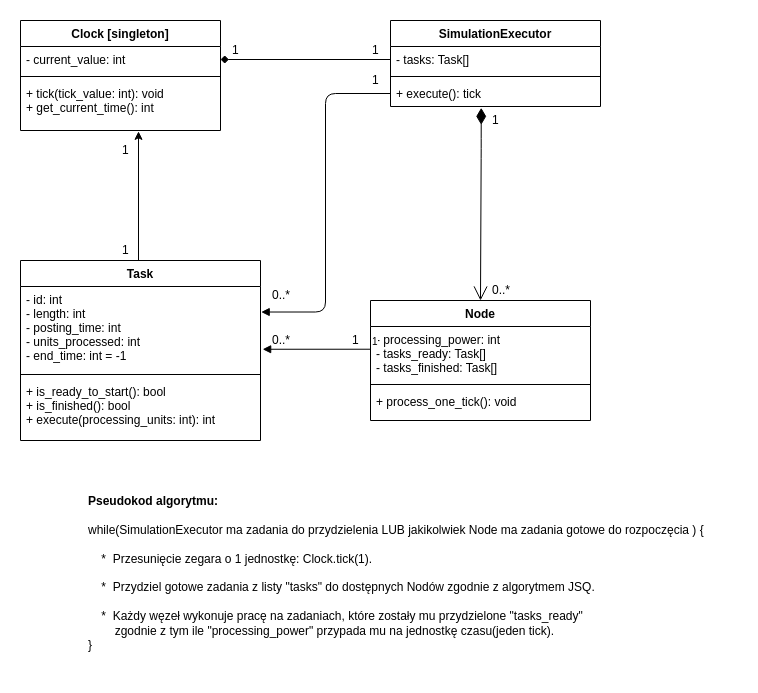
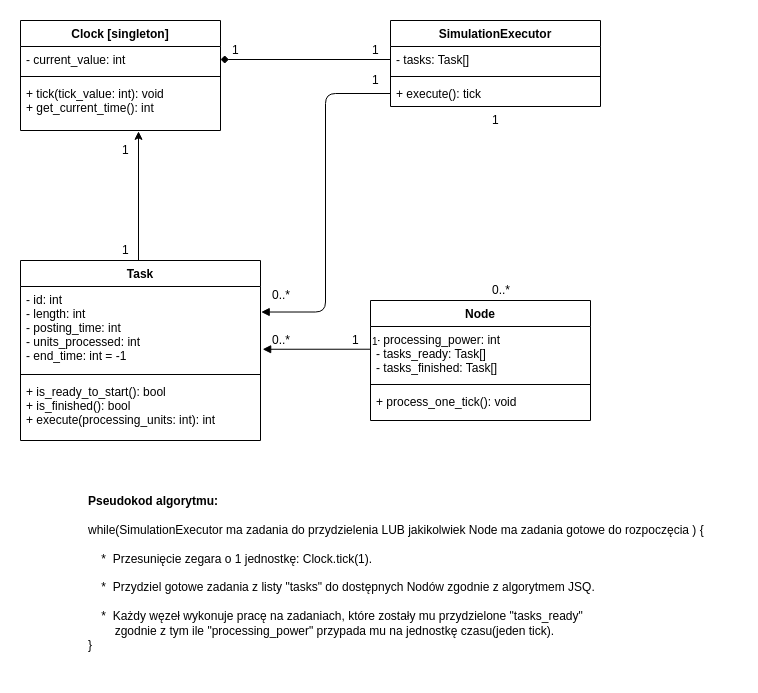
  <mxCell id="0" />
  <mxCell id="1" parent="0" />
  <mxCell id="2" value="Clock [singleton]&#10;" style="swimlane;fontStyle=1;align=center;verticalAlign=top;childLayout=stackLayout;horizontal=1;startSize=26;horizontalStack=0;resizeParent=1;resizeParentMax=0;resizeLast=0;collapsible=1;marginBottom=0;" parent="1" vertex="1"><mxGeometry x="20" y="20" width="200" height="110" as="geometry" /></mxCell>
  <mxCell id="3" value="- current_value: int&#10;" style="text;strokeColor=none;fillColor=none;align=left;verticalAlign=top;spacingLeft=4;spacingRight=4;overflow=hidden;rotatable=0;points=[[0,0.5],[1,0.5]];portConstraint=eastwest;" parent="2" vertex="1"><mxGeometry y="26" width="200" height="26" as="geometry" /></mxCell>
  <mxCell id="4" value="" style="line;strokeWidth=1;fillColor=none;align=left;verticalAlign=middle;spacingTop=-1;spacingLeft=3;spacingRight=3;rotatable=0;labelPosition=right;points=[];portConstraint=eastwest;" parent="2" vertex="1"><mxGeometry y="52" width="200" height="8" as="geometry" /></mxCell>
  <mxCell id="5" value="+ tick(tick_value: int): void&#10;+ get_current_time(): int&#10;&#10;" style="text;strokeColor=none;fillColor=none;align=left;verticalAlign=top;spacingLeft=4;spacingRight=4;overflow=hidden;rotatable=0;points=[[0,0.5],[1,0.5]];portConstraint=eastwest;" parent="2" vertex="1"><mxGeometry y="60" width="200" height="50" as="geometry" /></mxCell>
  <mxCell id="6" value="SimulationExecutor" style="swimlane;fontStyle=1;align=center;verticalAlign=top;childLayout=stackLayout;horizontal=1;startSize=26;horizontalStack=0;resizeParent=1;resizeParentMax=0;resizeLast=0;collapsible=1;marginBottom=0;" parent="1" vertex="1"><mxGeometry x="390" y="20" width="210" height="86" as="geometry" /></mxCell>
  <mxCell id="7" value="- tasks: Task[]" style="text;strokeColor=none;fillColor=none;align=left;verticalAlign=top;spacingLeft=4;spacingRight=4;overflow=hidden;rotatable=0;points=[[0,0.5],[1,0.5]];portConstraint=eastwest;" parent="6" vertex="1"><mxGeometry y="26" width="210" height="26" as="geometry" /></mxCell>
  <mxCell id="8" value="" style="line;strokeWidth=1;fillColor=none;align=left;verticalAlign=middle;spacingTop=-1;spacingLeft=3;spacingRight=3;rotatable=0;labelPosition=right;points=[];portConstraint=eastwest;" parent="6" vertex="1"><mxGeometry y="52" width="210" height="8" as="geometry" /></mxCell>
  <mxCell id="9" value="+ execute(): tick" style="text;strokeColor=none;fillColor=none;align=left;verticalAlign=top;spacingLeft=4;spacingRight=4;overflow=hidden;rotatable=0;points=[[0,0.5],[1,0.5]];portConstraint=eastwest;" parent="6" vertex="1"><mxGeometry y="60" width="210" height="26" as="geometry" /></mxCell>
  <mxCell id="10" value="Node" style="swimlane;fontStyle=1;align=center;verticalAlign=top;childLayout=stackLayout;horizontal=1;startSize=26;horizontalStack=0;resizeParent=1;resizeParentMax=0;resizeLast=0;collapsible=1;marginBottom=0;" parent="1" vertex="1"><mxGeometry x="370" y="300" width="220" height="120" as="geometry" /></mxCell>
  <mxCell id="11" value="- processing_power: int&#10;- tasks_ready: Task[]&#10;- tasks_finished: Task[]&#10;" style="text;strokeColor=none;fillColor=none;align=left;verticalAlign=top;spacingLeft=4;spacingRight=4;overflow=hidden;rotatable=0;points=[[0,0.5],[1,0.5]];portConstraint=eastwest;" parent="10" vertex="1"><mxGeometry y="26" width="220" height="54" as="geometry" /></mxCell>
  <mxCell id="12" value="" style="line;strokeWidth=1;fillColor=none;align=left;verticalAlign=middle;spacingTop=-1;spacingLeft=3;spacingRight=3;rotatable=0;labelPosition=right;points=[];portConstraint=eastwest;" parent="10" vertex="1"><mxGeometry y="80" width="220" height="8" as="geometry" /></mxCell>
  <mxCell id="13" value="+ process_one_tick(): void" style="text;strokeColor=none;fillColor=none;align=left;verticalAlign=top;spacingLeft=4;spacingRight=4;overflow=hidden;rotatable=0;points=[[0,0.5],[1,0.5]];portConstraint=eastwest;" parent="10" vertex="1"><mxGeometry y="88" width="220" height="32" as="geometry" /></mxCell>
  <mxCell id="14" style="edgeStyle=orthogonalEdgeStyle;rounded=0;orthogonalLoop=1;jettySize=auto;html=1;exitX=0.5;exitY=0;exitDx=0;exitDy=0;entryX=0.59;entryY=1.017;entryDx=0;entryDy=0;entryPerimeter=0;" parent="1" source="15" target="5" edge="1"><mxGeometry relative="1" as="geometry"><mxPoint x="140.034" y="140" as="targetPoint" /><Array as="points"><mxPoint x="138" y="260" /></Array></mxGeometry></mxCell>
  <mxCell id="15" value="Task" style="swimlane;fontStyle=1;align=center;verticalAlign=top;childLayout=stackLayout;horizontal=1;startSize=26;horizontalStack=0;resizeParent=1;resizeParentMax=0;resizeLast=0;collapsible=1;marginBottom=0;" parent="1" vertex="1"><mxGeometry x="20" y="260" width="240" height="180" as="geometry" /></mxCell>
  <mxCell id="16" value="- id: int&#10;- length: int&#10;- posting_time: int&#10;- units_processed: int&#10;- end_time: int = -1&#10; &#10;" style="text;strokeColor=none;fillColor=none;align=left;verticalAlign=top;spacingLeft=4;spacingRight=4;overflow=hidden;rotatable=0;points=[[0,0.5],[1,0.5]];portConstraint=eastwest;" parent="15" vertex="1"><mxGeometry y="26" width="240" height="84" as="geometry" /></mxCell>
  <mxCell id="17" value="" style="line;strokeWidth=1;fillColor=none;align=left;verticalAlign=middle;spacingTop=-1;spacingLeft=3;spacingRight=3;rotatable=0;labelPosition=right;points=[];portConstraint=eastwest;" parent="15" vertex="1"><mxGeometry y="110" width="240" height="8" as="geometry" /></mxCell>
  <mxCell id="18" value="+ is_ready_to_start(): bool&#10;+ is_finished(): bool&#10;+ execute(processing_units: int): int&#10;" style="text;strokeColor=none;fillColor=none;align=left;verticalAlign=top;spacingLeft=4;spacingRight=4;overflow=hidden;rotatable=0;points=[[0,0.5],[1,0.5]];portConstraint=eastwest;" parent="15" vertex="1"><mxGeometry y="118" width="240" height="62" as="geometry" /></mxCell>
- <mxCell id="19" value="" style="endArrow=open;html=1;endSize=12;startArrow=diamondThin;startSize=14;startFill=1;edgeStyle=orthogonalEdgeStyle;align=left;verticalAlign=bottom;exitX=0.432;exitY=1.053;exitDx=0;exitDy=0;exitPerimeter=0;entryX=0.5;entryY=0;entryDx=0;entryDy=0;" parent="1" source="9" target="10" edge="1"><mxGeometry x="-0.765" y="9" relative="1" as="geometry"><mxPoint x="450" y="147.5" as="sourcePoint" /><mxPoint x="610" y="147.5" as="targetPoint" /><Array as="points"><mxPoint x="480" y="148" /></Array><mxPoint as="offset" /></mxGeometry></mxCell>
  <mxCell id="20" value="&lt;div&gt;0..*&lt;/div&gt;&lt;div&gt;&lt;br&gt;&lt;/div&gt;" style="text;html=1;resizable=0;points=[];autosize=1;align=left;verticalAlign=top;spacingTop=-4;" parent="1" vertex="1"><mxGeometry x="490" y="280" width="30" height="30" as="geometry" /></mxCell>
  <mxCell id="21" value="" style="endArrow=block;endFill=1;html=1;edgeStyle=orthogonalEdgeStyle;align=left;verticalAlign=top;entryX=1.009;entryY=0.747;entryDx=0;entryDy=0;entryPerimeter=0;exitX=0;exitY=0.421;exitDx=0;exitDy=0;exitPerimeter=0;" parent="1" source="11" target="16" edge="1"><mxGeometry x="-1" relative="1" as="geometry"><mxPoint x="270" y="200" as="sourcePoint" /><mxPoint x="430" y="200" as="targetPoint" /></mxGeometry></mxCell>
  <mxCell id="22" value="1" style="resizable=0;html=1;align=left;verticalAlign=bottom;labelBackgroundColor=#ffffff;fontSize=10;" parent="21" connectable="0" vertex="1"><mxGeometry x="-1" relative="1" as="geometry" /></mxCell>
  <mxCell id="23" value="&lt;div&gt;1&lt;/div&gt;" style="text;html=1;resizable=0;points=[];autosize=1;align=left;verticalAlign=top;spacingTop=-4;" parent="1" vertex="1"><mxGeometry x="350" y="330" width="20" height="20" as="geometry" /></mxCell>
  <mxCell id="24" value="&lt;div&gt;0..*&lt;/div&gt;&lt;div&gt;&lt;br&gt;&lt;/div&gt;" style="text;html=1;resizable=0;points=[];autosize=1;align=left;verticalAlign=top;spacingTop=-4;" parent="1" vertex="1"><mxGeometry x="270" y="330" width="30" height="30" as="geometry" /></mxCell>
  <mxCell id="25" value="" style="endArrow=block;endFill=1;html=1;edgeStyle=orthogonalEdgeStyle;align=left;verticalAlign=top;entryX=1.003;entryY=0.304;entryDx=0;entryDy=0;entryPerimeter=0;exitX=0;exitY=0.5;exitDx=0;exitDy=0;" parent="1" source="9" target="16" edge="1"><mxGeometry x="-1" relative="1" as="geometry"><mxPoint x="367.69" y="169.759" as="sourcePoint" /><mxPoint x="260.103" y="169.759" as="targetPoint" /><Array as="points"><mxPoint x="325" y="93" /><mxPoint x="325" y="312" /></Array></mxGeometry></mxCell>
  <mxCell id="26" value="1" style="text;html=1;resizable=0;points=[];autosize=1;align=left;verticalAlign=top;spacingTop=-4;" parent="1" vertex="1"><mxGeometry x="370" y="70" width="20" height="20" as="geometry" /></mxCell>
  <mxCell id="27" value="1" style="text;html=1;resizable=0;points=[];autosize=1;align=left;verticalAlign=top;spacingTop=-4;" parent="1" vertex="1"><mxGeometry x="490" y="110" width="20" height="20" as="geometry" /></mxCell>
  <mxCell id="28" value="&lt;div&gt;0..*&lt;/div&gt;&lt;div&gt;&lt;br&gt;&lt;/div&gt;" style="text;html=1;resizable=0;points=[];autosize=1;align=left;verticalAlign=top;spacingTop=-4;" parent="1" vertex="1"><mxGeometry x="270" y="285" width="30" height="30" as="geometry" /></mxCell>
  <mxCell id="29" style="edgeStyle=orthogonalEdgeStyle;rounded=0;orthogonalLoop=1;jettySize=auto;html=1;exitX=0;exitY=0.5;exitDx=0;exitDy=0;entryX=1;entryY=0.5;entryDx=0;entryDy=0;endArrow=diamond;" parent="1" source="7" target="3" edge="1"><mxGeometry relative="1" as="geometry" /></mxCell>
  <mxCell id="30" value="1" style="text;html=1;resizable=0;points=[];autosize=1;align=left;verticalAlign=top;spacingTop=-4;" parent="1" vertex="1"><mxGeometry x="370" y="40" width="20" height="20" as="geometry" /></mxCell>
  <mxCell id="31" value="1" style="text;html=1;resizable=0;points=[];autosize=1;align=left;verticalAlign=top;spacingTop=-4;" parent="1" vertex="1"><mxGeometry x="230" y="40" width="20" height="20" as="geometry" /></mxCell>
  <mxCell id="32" value="1" style="text;html=1;resizable=0;points=[];autosize=1;align=left;verticalAlign=top;spacingTop=-4;" parent="1" vertex="1"><mxGeometry x="120" y="140" width="20" height="20" as="geometry" /></mxCell>
  <mxCell id="33" value="&lt;div&gt;1&lt;br&gt;&lt;/div&gt;" style="text;html=1;resizable=0;points=[];autosize=1;align=left;verticalAlign=top;spacingTop=-4;" parent="1" vertex="1"><mxGeometry x="120" y="240" width="20" height="20" as="geometry" /></mxCell>
  <mxCell id="34" value="&lt;div&gt;&lt;b&gt;Pseudokod algorytmu:&lt;/b&gt;&lt;/div&gt;&lt;div&gt;&lt;br&gt;&lt;/div&gt;&lt;div&gt;while(SimulationExecutor ma zadania do przydzielenia LUB jakikolwiek Node ma zadania gotowe do rozpoczęcia ) {&lt;/div&gt;&lt;div&gt;&amp;nbsp;&amp;nbsp;&amp;nbsp; &lt;br&gt;&lt;/div&gt;&lt;div&gt;&amp;nbsp;&amp;nbsp;&amp;nbsp; *&amp;nbsp; Przesunięcie zegara o 1 jednostkę: Clock.tick(1).&lt;/div&gt;&lt;div&gt;&lt;br&gt;&lt;/div&gt;&lt;div&gt;&amp;nbsp;&amp;nbsp;&amp;nbsp; *&amp;nbsp; Przydziel gotowe zadania z listy &quot;tasks&quot; do dostępnych Nodów zgodnie z algorytmem JSQ.&lt;br&gt;&lt;/div&gt;&lt;div&gt;&lt;br&gt;&lt;/div&gt;&lt;div&gt;&amp;nbsp;&amp;nbsp;&amp;nbsp; *&amp;nbsp; Każdy węzeł wykonuje pracę na zadaniach, które zostały mu przydzielone &quot;tasks_ready&quot; &lt;br&gt;&lt;/div&gt;&lt;div&gt;&amp;nbsp;&amp;nbsp;&amp;nbsp;&amp;nbsp;&amp;nbsp;&amp;nbsp;&amp;nbsp; zgodnie z tym ile &quot;processing_power&quot; przypada mu na jednostkę czasu(jeden tick).&lt;br&gt;&lt;/div&gt;&lt;div&gt;}&lt;br&gt;&lt;/div&gt;&lt;div&gt;&lt;br&gt;&lt;/div&gt;&lt;div&gt;&lt;br&gt;&lt;/div&gt;" style="text;html=1;resizable=0;points=[];autosize=1;align=left;verticalAlign=top;spacingTop=-4;" parent="1" vertex="1"><mxGeometry x="86" y="491" width="650" height="180" as="geometry" /></mxCell>
